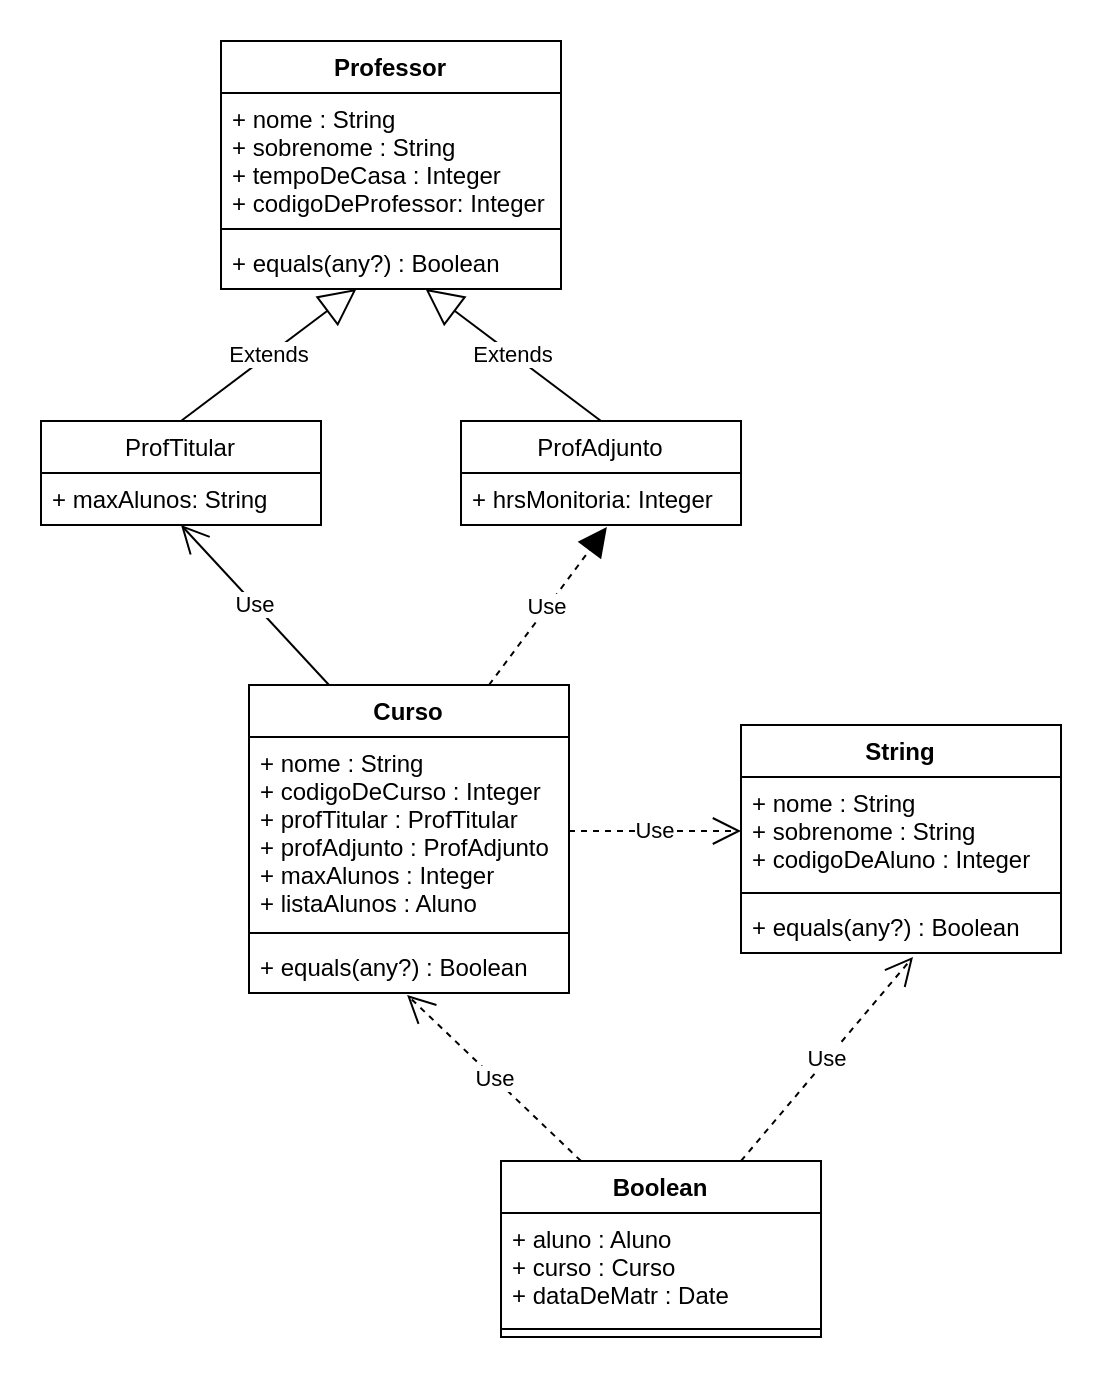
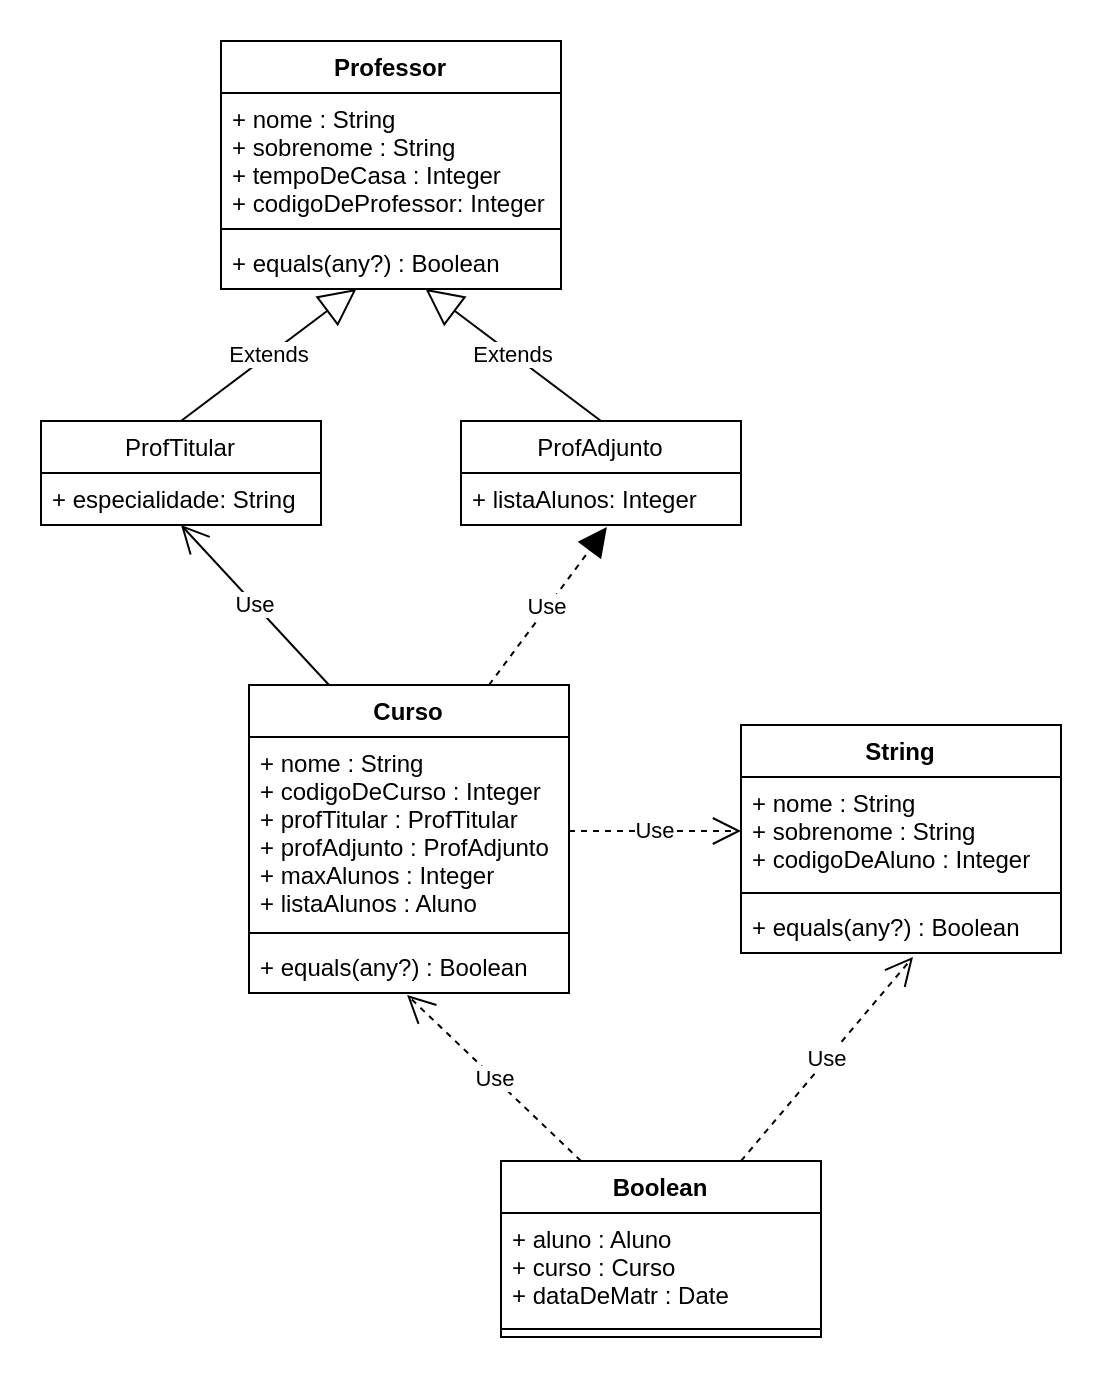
  <mxCell id="0" />
  <mxCell id="1" parent="0" />
  <mxCell id="2" value="Professor" style="swimlane;fontStyle=1;align=center;verticalAlign=top;childLayout=stackLayout;horizontal=1;startSize=26;horizontalStack=0;resizeParent=1;resizeParentMax=0;resizeLast=0;collapsible=1;marginBottom=0;" parent="1" vertex="1"><mxGeometry x="110" y="20" width="170" height="124" as="geometry" /></mxCell>
  <mxCell id="3" value="+ nome : String&#10;+ sobrenome : String&#10;+ tempoDeCasa : Integer&#10;+ codigoDeProfessor: Integer" style="text;strokeColor=none;fillColor=none;align=left;verticalAlign=top;spacingLeft=4;spacingRight=4;overflow=hidden;rotatable=0;points=[[0,0.5],[1,0.5]];portConstraint=eastwest;" parent="2" vertex="1"><mxGeometry y="26" width="170" height="64" as="geometry" /></mxCell>
  <mxCell id="4" value="" style="line;strokeWidth=1;fillColor=none;align=left;verticalAlign=middle;spacingTop=-1;spacingLeft=3;spacingRight=3;rotatable=0;labelPosition=right;points=[];portConstraint=eastwest;" parent="2" vertex="1"><mxGeometry y="90" width="170" height="8" as="geometry" /></mxCell>
  <mxCell id="5" value="+ equals(any?) : Boolean" style="text;strokeColor=none;fillColor=none;align=left;verticalAlign=top;spacingLeft=4;spacingRight=4;overflow=hidden;rotatable=0;points=[[0,0.5],[1,0.5]];portConstraint=eastwest;" parent="2" vertex="1"><mxGeometry y="98" width="170" height="26" as="geometry" /></mxCell>
  <mxCell id="6" value="ProfAdjunto" style="swimlane;fontStyle=0;childLayout=stackLayout;horizontal=1;startSize=26;fillColor=none;horizontalStack=0;resizeParent=1;resizeParentMax=0;resizeLast=0;collapsible=1;marginBottom=0;" vertex="1" parent="1"><mxGeometry x="230" y="210" width="140" height="52" as="geometry" /></mxCell>
- <mxCell id="7" value="+ hrsMonitoria: Integer" style="text;strokeColor=none;fillColor=none;align=left;verticalAlign=top;spacingLeft=4;spacingRight=4;overflow=hidden;rotatable=0;points=[[0,0.5],[1,0.5]];portConstraint=eastwest;" vertex="1" parent="6"><mxGeometry y="26" width="140" height="26" as="geometry" /></mxCell>
+ <mxCell id="7" value="+ listaAlunos: Integer" style="text;strokeColor=none;fillColor=none;align=left;verticalAlign=top;spacingLeft=4;spacingRight=4;overflow=hidden;rotatable=0;points=[[0,0.5],[1,0.5]];portConstraint=eastwest;" vertex="1" parent="6"><mxGeometry y="26" width="140" height="26" as="geometry" /></mxCell>
  <mxCell id="8" value="ProfTitular" style="swimlane;fontStyle=0;childLayout=stackLayout;horizontal=1;startSize=26;fillColor=none;horizontalStack=0;resizeParent=1;resizeParentMax=0;resizeLast=0;collapsible=1;marginBottom=0;" vertex="1" parent="1"><mxGeometry x="20" y="210" width="140" height="52" as="geometry" /></mxCell>
- <mxCell id="9" value="+ maxAlunos: String" style="text;strokeColor=none;fillColor=none;align=left;verticalAlign=top;spacingLeft=4;spacingRight=4;overflow=hidden;rotatable=0;points=[[0,0.5],[1,0.5]];portConstraint=eastwest;" vertex="1" parent="8"><mxGeometry y="26" width="140" height="26" as="geometry" /></mxCell>
+ <mxCell id="9" value="+ especialidade: String" style="text;strokeColor=none;fillColor=none;align=left;verticalAlign=top;spacingLeft=4;spacingRight=4;overflow=hidden;rotatable=0;points=[[0,0.5],[1,0.5]];portConstraint=eastwest;" vertex="1" parent="8"><mxGeometry y="26" width="140" height="26" as="geometry" /></mxCell>
  <mxCell id="10" value="Extends" style="endArrow=block;endSize=16;endFill=0;html=1;exitX=0.5;exitY=0;exitDx=0;exitDy=0;" edge="1" parent="1" source="8" target="5"><mxGeometry width="160" relative="1" as="geometry"><mxPoint x="120" y="190" as="sourcePoint" /><mxPoint x="280" y="190" as="targetPoint" /></mxGeometry></mxCell>
  <mxCell id="11" value="Extends" style="endArrow=block;endSize=16;endFill=0;html=1;exitX=0.5;exitY=0;exitDx=0;exitDy=0;" edge="1" parent="1" source="6" target="5"><mxGeometry width="160" relative="1" as="geometry"><mxPoint x="100" y="220" as="sourcePoint" /><mxPoint x="187.722" y="154" as="targetPoint" /></mxGeometry></mxCell>
  <mxCell id="12" value="Curso" style="swimlane;fontStyle=1;align=center;verticalAlign=top;childLayout=stackLayout;horizontal=1;startSize=26;horizontalStack=0;resizeParent=1;resizeParentMax=0;resizeLast=0;collapsible=1;marginBottom=0;" vertex="1" parent="1"><mxGeometry x="124" y="342" width="160" height="154" as="geometry" /></mxCell>
  <mxCell id="13" value="+ nome : String&#10;+ codigoDeCurso : Integer&#10;+ profTitular : ProfTitular&#10;+ profAdjunto : ProfAdjunto&#10;+ maxAlunos : Integer&#10;+ listaAlunos : Aluno&#10;" style="text;strokeColor=none;fillColor=none;align=left;verticalAlign=top;spacingLeft=4;spacingRight=4;overflow=hidden;rotatable=0;points=[[0,0.5],[1,0.5]];portConstraint=eastwest;" vertex="1" parent="12"><mxGeometry y="26" width="160" height="94" as="geometry" /></mxCell>
  <mxCell id="14" value="" style="line;strokeWidth=1;fillColor=none;align=left;verticalAlign=middle;spacingTop=-1;spacingLeft=3;spacingRight=3;rotatable=0;labelPosition=right;points=[];portConstraint=eastwest;" vertex="1" parent="12"><mxGeometry y="120" width="160" height="8" as="geometry" /></mxCell>
  <mxCell id="15" value="+ equals(any?) : Boolean" style="text;strokeColor=none;fillColor=none;align=left;verticalAlign=top;spacingLeft=4;spacingRight=4;overflow=hidden;rotatable=0;points=[[0,0.5],[1,0.5]];portConstraint=eastwest;" vertex="1" parent="12"><mxGeometry y="128" width="160" height="26" as="geometry" /></mxCell>
  <mxCell id="16" value="Use" style="endArrow=open;endSize=12;dashed=1;html=1;entryX=0;entryY=0.5;entryDx=0;entryDy=0;exitX=1;exitY=0.5;exitDx=0;exitDy=0;" edge="1" parent="1" source="13" target="18"><mxGeometry width="160" relative="1" as="geometry"><mxPoint x="290" y="395" as="sourcePoint" /><mxPoint x="280" y="362" as="targetPoint" /></mxGeometry></mxCell>
  <mxCell id="17" value="String" style="swimlane;fontStyle=1;align=center;verticalAlign=top;childLayout=stackLayout;horizontal=1;startSize=26;horizontalStack=0;resizeParent=1;resizeParentMax=0;resizeLast=0;collapsible=1;marginBottom=0;" vertex="1" parent="1"><mxGeometry x="370" y="362" width="160" height="114" as="geometry" /></mxCell>
  <mxCell id="18" value="+ nome : String&#10;+ sobrenome : String&#10;+ codigoDeAluno : Integer" style="text;strokeColor=none;fillColor=none;align=left;verticalAlign=top;spacingLeft=4;spacingRight=4;overflow=hidden;rotatable=0;points=[[0,0.5],[1,0.5]];portConstraint=eastwest;" vertex="1" parent="17"><mxGeometry y="26" width="160" height="54" as="geometry" /></mxCell>
  <mxCell id="19" value="" style="line;strokeWidth=1;fillColor=none;align=left;verticalAlign=middle;spacingTop=-1;spacingLeft=3;spacingRight=3;rotatable=0;labelPosition=right;points=[];portConstraint=eastwest;" vertex="1" parent="17"><mxGeometry y="80" width="160" height="8" as="geometry" /></mxCell>
  <mxCell id="20" value="+ equals(any?) : Boolean" style="text;strokeColor=none;fillColor=none;align=left;verticalAlign=top;spacingLeft=4;spacingRight=4;overflow=hidden;rotatable=0;points=[[0,0.5],[1,0.5]];portConstraint=eastwest;" vertex="1" parent="17"><mxGeometry y="88" width="160" height="26" as="geometry" /></mxCell>
  <mxCell id="21" value="Use" style="endArrow=block;endSize=12;dashed=1;html=1;entryX=0.521;entryY=1.038;entryDx=0;entryDy=0;exitX=0.75;exitY=0;exitDx=0;exitDy=0;entryPerimeter=0;" edge="1" parent="1" source="12" target="7"><mxGeometry width="160" relative="1" as="geometry"><mxPoint x="294" y="383" as="sourcePoint" /><mxPoint x="380" y="383" as="targetPoint" /></mxGeometry></mxCell>
  <mxCell id="22" value="Use" style="endArrow=open;endSize=12;dashed=0;html=1;entryX=0.5;entryY=1;entryDx=0;entryDy=0;exitX=0.25;exitY=0;exitDx=0;exitDy=0;entryPerimeter=0;" edge="1" parent="1" source="12" target="9"><mxGeometry width="160" relative="1" as="geometry"><mxPoint x="254" y="310" as="sourcePoint" /><mxPoint x="319.94" y="269.998" as="targetPoint" /></mxGeometry></mxCell>
  <mxCell id="23" value="Boolean" style="swimlane;fontStyle=1;align=center;verticalAlign=top;childLayout=stackLayout;horizontal=1;startSize=26;horizontalStack=0;resizeParent=1;resizeParentMax=0;resizeLast=0;collapsible=1;marginBottom=0;" vertex="1" parent="1"><mxGeometry x="250" y="580" width="160" height="88" as="geometry" /></mxCell>
  <mxCell id="24" value="+ aluno : Aluno&#10;+ curso : Curso&#10;+ dataDeMatr : Date" style="text;strokeColor=none;fillColor=none;align=left;verticalAlign=top;spacingLeft=4;spacingRight=4;overflow=hidden;rotatable=0;points=[[0,0.5],[1,0.5]];portConstraint=eastwest;" vertex="1" parent="23"><mxGeometry y="26" width="160" height="54" as="geometry" /></mxCell>
  <mxCell id="25" value="" style="line;strokeWidth=1;fillColor=none;align=left;verticalAlign=middle;spacingTop=-1;spacingLeft=3;spacingRight=3;rotatable=0;labelPosition=right;points=[];portConstraint=eastwest;" vertex="1" parent="23"><mxGeometry y="80" width="160" height="8" as="geometry" /></mxCell>
  <mxCell id="26" value="Use" style="endArrow=open;endSize=12;dashed=1;html=1;entryX=0.494;entryY=1.038;entryDx=0;entryDy=0;exitX=0.25;exitY=0;exitDx=0;exitDy=0;entryPerimeter=0;" edge="1" parent="1" source="23" target="15"><mxGeometry width="160" relative="1" as="geometry"><mxPoint x="294" y="425" as="sourcePoint" /><mxPoint x="380" y="425" as="targetPoint" /></mxGeometry></mxCell>
  <mxCell id="27" value="Use" style="endArrow=open;endSize=12;dashed=1;html=1;exitX=0.75;exitY=0;exitDx=0;exitDy=0;" edge="1" parent="1" source="23"><mxGeometry width="160" relative="1" as="geometry"><mxPoint x="300" y="590" as="sourcePoint" /><mxPoint x="456" y="478" as="targetPoint" /></mxGeometry></mxCell>
